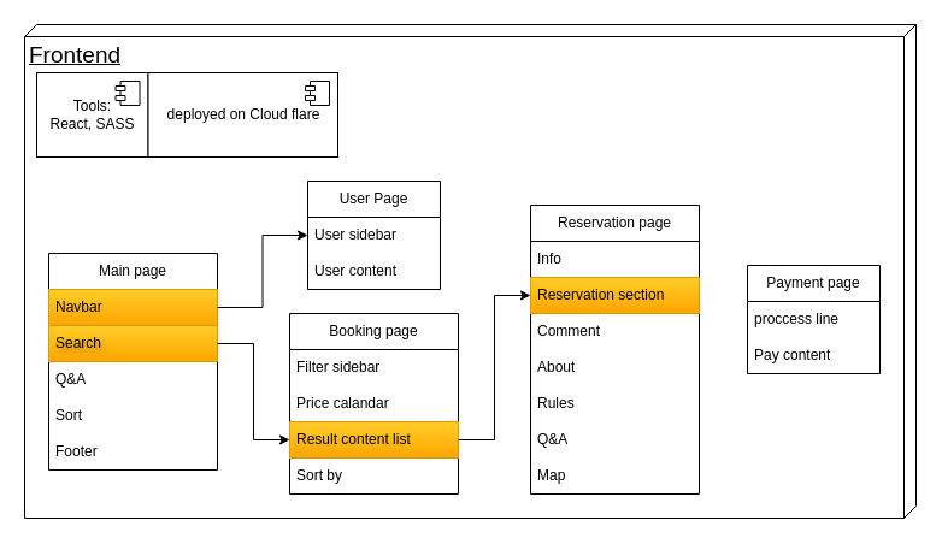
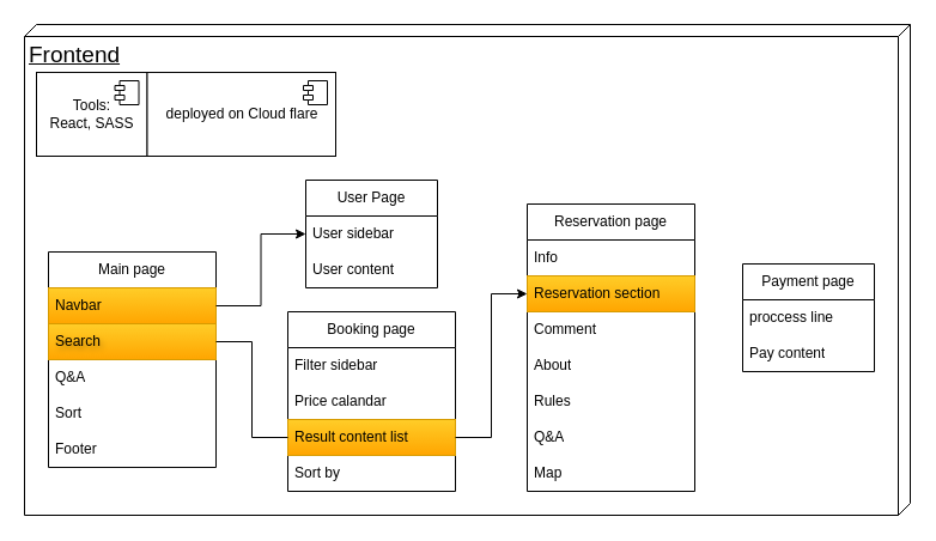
  <mxCell id="0" />
  <mxCell id="1" parent="0" />
  <mxCell id="2" value="Frontend" style="verticalAlign=top;align=left;spacingTop=8;spacingLeft=2;spacingRight=12;shape=cube;size=10;direction=south;fontStyle=4;html=1;whiteSpace=wrap;fontSize=19;" parent="1" vertex="1"><mxGeometry x="20" y="20" width="740" height="410" as="geometry" /></mxCell>
  <mxCell id="3" value="Tools:&lt;br&gt;React, SASS" style="html=1;dropTarget=0;whiteSpace=wrap;" parent="1" vertex="1"><mxGeometry x="30" y="60" width="92.5" height="70" as="geometry" /></mxCell>
  <mxCell id="4" value="" style="shape=module;jettyWidth=8;jettyHeight=4;" parent="3" vertex="1"><mxGeometry x="1" width="20" height="20" relative="1" as="geometry"><mxPoint x="-27" y="7" as="offset" /></mxGeometry></mxCell>
  <mxCell id="5" value="deployed on Cloud flare" style="html=1;dropTarget=0;whiteSpace=wrap;" parent="1" vertex="1"><mxGeometry x="122.5" y="60" width="157.5" height="70" as="geometry" /></mxCell>
  <mxCell id="6" value="" style="shape=module;jettyWidth=8;jettyHeight=4;" parent="5" vertex="1"><mxGeometry x="1" width="20" height="20" relative="1" as="geometry"><mxPoint x="-27" y="7" as="offset" /></mxGeometry></mxCell>
  <mxCell id="7" value="Main page" style="swimlane;fontStyle=0;childLayout=stackLayout;horizontal=1;startSize=30;horizontalStack=0;resizeParent=1;resizeParentMax=0;resizeLast=0;collapsible=1;marginBottom=0;whiteSpace=wrap;html=1;" parent="1" vertex="1"><mxGeometry x="40" y="210" width="140" height="180" as="geometry" /></mxCell>
  <mxCell id="8" value="Navbar" style="text;strokeColor=#d79b00;fillColor=#ffcd28;align=left;verticalAlign=middle;spacingLeft=4;spacingRight=4;overflow=hidden;points=[[0,0.5],[1,0.5]];portConstraint=eastwest;rotatable=0;whiteSpace=wrap;html=1;labelBackgroundColor=none;gradientColor=#ffa500;fontColor=#000000;" parent="7" vertex="1"><mxGeometry y="30" width="140" height="30" as="geometry" /></mxCell>
  <mxCell id="9" value="&lt;span style=&quot;&quot;&gt;Search&lt;/span&gt;" style="text;align=left;verticalAlign=middle;spacingLeft=4;spacingRight=4;overflow=hidden;points=[[0,0.5],[1,0.5]];portConstraint=eastwest;rotatable=0;whiteSpace=wrap;html=1;fillColor=#ffcd28;gradientColor=#ffa500;strokeColor=#d79b00;labelBackgroundColor=none;fontColor=light-dark(#000000,#000000);labelBorderColor=none;textShadow=1;" parent="7" vertex="1"><mxGeometry y="60" width="140" height="30" as="geometry" /></mxCell>
  <mxCell id="10" value="Q&amp;amp;A" style="text;strokeColor=none;fillColor=none;align=left;verticalAlign=middle;spacingLeft=4;spacingRight=4;overflow=hidden;points=[[0,0.5],[1,0.5]];portConstraint=eastwest;rotatable=0;whiteSpace=wrap;html=1;" parent="7" vertex="1"><mxGeometry y="90" width="140" height="30" as="geometry" /></mxCell>
  <mxCell id="11" value="Sort" style="text;strokeColor=none;fillColor=none;align=left;verticalAlign=middle;spacingLeft=4;spacingRight=4;overflow=hidden;points=[[0,0.5],[1,0.5]];portConstraint=eastwest;rotatable=0;whiteSpace=wrap;html=1;" parent="7" vertex="1"><mxGeometry y="120" width="140" height="30" as="geometry" /></mxCell>
  <mxCell id="12" value="Footer" style="text;strokeColor=none;fillColor=none;align=left;verticalAlign=middle;spacingLeft=4;spacingRight=4;overflow=hidden;points=[[0,0.5],[1,0.5]];portConstraint=eastwest;rotatable=0;whiteSpace=wrap;html=1;" parent="7" vertex="1"><mxGeometry y="150" width="140" height="30" as="geometry" /></mxCell>
  <mxCell id="13" value="User Page" style="swimlane;fontStyle=0;childLayout=stackLayout;horizontal=1;startSize=30;horizontalStack=0;resizeParent=1;resizeParentMax=0;resizeLast=0;collapsible=1;marginBottom=0;whiteSpace=wrap;html=1;" parent="1" vertex="1"><mxGeometry x="255" y="150" width="110" height="90" as="geometry" /></mxCell>
  <mxCell id="14" value="User sidebar" style="text;strokeColor=none;fillColor=none;align=left;verticalAlign=middle;spacingLeft=4;spacingRight=4;overflow=hidden;points=[[0,0.5],[1,0.5]];portConstraint=eastwest;rotatable=0;whiteSpace=wrap;html=1;" parent="13" vertex="1"><mxGeometry y="30" width="110" height="30" as="geometry" /></mxCell>
  <mxCell id="15" value="User content" style="text;strokeColor=none;fillColor=none;align=left;verticalAlign=middle;spacingLeft=4;spacingRight=4;overflow=hidden;points=[[0,0.5],[1,0.5]];portConstraint=eastwest;rotatable=0;whiteSpace=wrap;html=1;" parent="13" vertex="1"><mxGeometry y="60" width="110" height="30" as="geometry" /></mxCell>
  <mxCell id="16" value="" style="edgeStyle=orthogonalEdgeStyle;rounded=0;orthogonalLoop=1;jettySize=auto;html=1;entryX=0;entryY=0.5;entryDx=0;entryDy=0;" parent="1" source="8" target="14" edge="1"><mxGeometry relative="1" as="geometry" /></mxCell>
  <mxCell id="17" value="Booking page" style="swimlane;fontStyle=0;childLayout=stackLayout;horizontal=1;startSize=30;horizontalStack=0;resizeParent=1;resizeParentMax=0;resizeLast=0;collapsible=1;marginBottom=0;whiteSpace=wrap;html=1;" parent="1" vertex="1"><mxGeometry x="240" y="260" width="140" height="150" as="geometry" /></mxCell>
  <mxCell id="18" value="Filter sidebar" style="text;strokeColor=none;fillColor=none;align=left;verticalAlign=middle;spacingLeft=4;spacingRight=4;overflow=hidden;points=[[0,0.5],[1,0.5]];portConstraint=eastwest;rotatable=0;whiteSpace=wrap;html=1;" parent="17" vertex="1"><mxGeometry y="30" width="140" height="30" as="geometry" /></mxCell>
  <mxCell id="19" value="Price calandar" style="text;strokeColor=none;fillColor=none;align=left;verticalAlign=middle;spacingLeft=4;spacingRight=4;overflow=hidden;points=[[0,0.5],[1,0.5]];portConstraint=eastwest;rotatable=0;whiteSpace=wrap;html=1;" parent="17" vertex="1"><mxGeometry y="60" width="140" height="30" as="geometry" /></mxCell>
  <mxCell id="20" value="&lt;span style=&quot;&quot;&gt;Result content list&lt;/span&gt;" style="text;strokeColor=#d79b00;fillColor=#ffcd28;align=left;verticalAlign=middle;spacingLeft=4;spacingRight=4;overflow=hidden;points=[[0,0.5],[1,0.5]];portConstraint=eastwest;rotatable=0;whiteSpace=wrap;html=1;labelBackgroundColor=none;gradientColor=#ffa500;fontColor=#000000;" parent="17" vertex="1"><mxGeometry y="90" width="140" height="30" as="geometry" /></mxCell>
  <mxCell id="21" value="Sort by" style="text;strokeColor=none;fillColor=none;align=left;verticalAlign=middle;spacingLeft=4;spacingRight=4;overflow=hidden;points=[[0,0.5],[1,0.5]];portConstraint=eastwest;rotatable=0;whiteSpace=wrap;html=1;" parent="17" vertex="1"><mxGeometry y="120" width="140" height="30" as="geometry" /></mxCell>
  <mxCell id="22" value="Reservation page" style="swimlane;fontStyle=0;childLayout=stackLayout;horizontal=1;startSize=30;horizontalStack=0;resizeParent=1;resizeParentMax=0;resizeLast=0;collapsible=1;marginBottom=0;whiteSpace=wrap;html=1;" parent="1" vertex="1"><mxGeometry x="440" y="170" width="140" height="240" as="geometry"><mxRectangle x="550" y="190" width="130" height="30" as="alternateBounds" /></mxGeometry></mxCell>
  <mxCell id="23" value="Info" style="text;strokeColor=none;fillColor=none;align=left;verticalAlign=middle;spacingLeft=4;spacingRight=4;overflow=hidden;points=[[0,0.5],[1,0.5]];portConstraint=eastwest;rotatable=0;whiteSpace=wrap;html=1;" parent="22" vertex="1"><mxGeometry y="30" width="140" height="30" as="geometry" /></mxCell>
  <mxCell id="24" value="&lt;span style=&quot;&quot;&gt;Reservation section&lt;/span&gt;" style="text;strokeColor=#d79b00;fillColor=#ffcd28;align=left;verticalAlign=middle;spacingLeft=4;spacingRight=4;overflow=hidden;points=[[0,0.5],[1,0.5]];portConstraint=eastwest;rotatable=0;whiteSpace=wrap;html=1;labelBackgroundColor=none;gradientColor=#ffa500;fontColor=#000000;" parent="22" vertex="1"><mxGeometry y="60" width="140" height="30" as="geometry" /></mxCell>
  <mxCell id="25" value="Comment" style="text;strokeColor=none;fillColor=none;align=left;verticalAlign=middle;spacingLeft=4;spacingRight=4;overflow=hidden;points=[[0,0.5],[1,0.5]];portConstraint=eastwest;rotatable=0;whiteSpace=wrap;html=1;" parent="22" vertex="1"><mxGeometry y="90" width="140" height="30" as="geometry" /></mxCell>
  <mxCell id="26" value="About" style="text;strokeColor=none;fillColor=none;align=left;verticalAlign=middle;spacingLeft=4;spacingRight=4;overflow=hidden;points=[[0,0.5],[1,0.5]];portConstraint=eastwest;rotatable=0;whiteSpace=wrap;html=1;" parent="22" vertex="1"><mxGeometry y="120" width="140" height="30" as="geometry" /></mxCell>
  <mxCell id="27" value="Rules" style="text;strokeColor=none;fillColor=none;align=left;verticalAlign=middle;spacingLeft=4;spacingRight=4;overflow=hidden;points=[[0,0.5],[1,0.5]];portConstraint=eastwest;rotatable=0;whiteSpace=wrap;html=1;" parent="22" vertex="1"><mxGeometry y="150" width="140" height="30" as="geometry" /></mxCell>
  <mxCell id="28" value="Q&amp;amp;A" style="text;strokeColor=none;fillColor=none;align=left;verticalAlign=middle;spacingLeft=4;spacingRight=4;overflow=hidden;points=[[0,0.5],[1,0.5]];portConstraint=eastwest;rotatable=0;whiteSpace=wrap;html=1;" parent="22" vertex="1"><mxGeometry y="180" width="140" height="30" as="geometry" /></mxCell>
  <mxCell id="29" value="Map" style="text;strokeColor=none;fillColor=none;align=left;verticalAlign=middle;spacingLeft=4;spacingRight=4;overflow=hidden;points=[[0,0.5],[1,0.5]];portConstraint=eastwest;rotatable=0;whiteSpace=wrap;html=1;" parent="22" vertex="1"><mxGeometry y="210" width="140" height="30" as="geometry" /></mxCell>
  <mxCell id="30" value="Payment page" style="swimlane;fontStyle=0;childLayout=stackLayout;horizontal=1;startSize=30;horizontalStack=0;resizeParent=1;resizeParentMax=0;resizeLast=0;collapsible=1;marginBottom=0;whiteSpace=wrap;html=1;" parent="1" vertex="1"><mxGeometry x="620" y="220" width="110" height="90" as="geometry"><mxRectangle x="730" y="280" width="120" height="30" as="alternateBounds" /></mxGeometry></mxCell>
  <mxCell id="31" value="proccess line" style="text;strokeColor=none;fillColor=none;align=left;verticalAlign=middle;spacingLeft=4;spacingRight=4;overflow=hidden;points=[[0,0.5],[1,0.5]];portConstraint=eastwest;rotatable=0;whiteSpace=wrap;html=1;" parent="30" vertex="1"><mxGeometry y="30" width="110" height="30" as="geometry" /></mxCell>
  <mxCell id="32" value="Pay content" style="text;strokeColor=none;fillColor=none;align=left;verticalAlign=middle;spacingLeft=4;spacingRight=4;overflow=hidden;points=[[0,0.5],[1,0.5]];portConstraint=eastwest;rotatable=0;whiteSpace=wrap;html=1;" parent="30" vertex="1"><mxGeometry y="60" width="110" height="30" as="geometry" /></mxCell>
- <mxCell id="33" style="edgeStyle=orthogonalEdgeStyle;rounded=0;orthogonalLoop=1;jettySize=auto;html=1;" parent="1" source="9" target="20" edge="1"><mxGeometry relative="1" as="geometry" /></mxCell>
+ <mxCell id="33" style="edgeStyle=orthogonalEdgeStyle;rounded=0;orthogonalLoop=1;jettySize=auto;html=1;endArrow=none;" parent="1" source="9" target="20" edge="1"><mxGeometry relative="1" as="geometry" /></mxCell>
  <mxCell id="34" style="edgeStyle=orthogonalEdgeStyle;rounded=0;orthogonalLoop=1;jettySize=auto;html=1;" parent="1" source="20" target="24" edge="1"><mxGeometry relative="1" as="geometry" /></mxCell>
